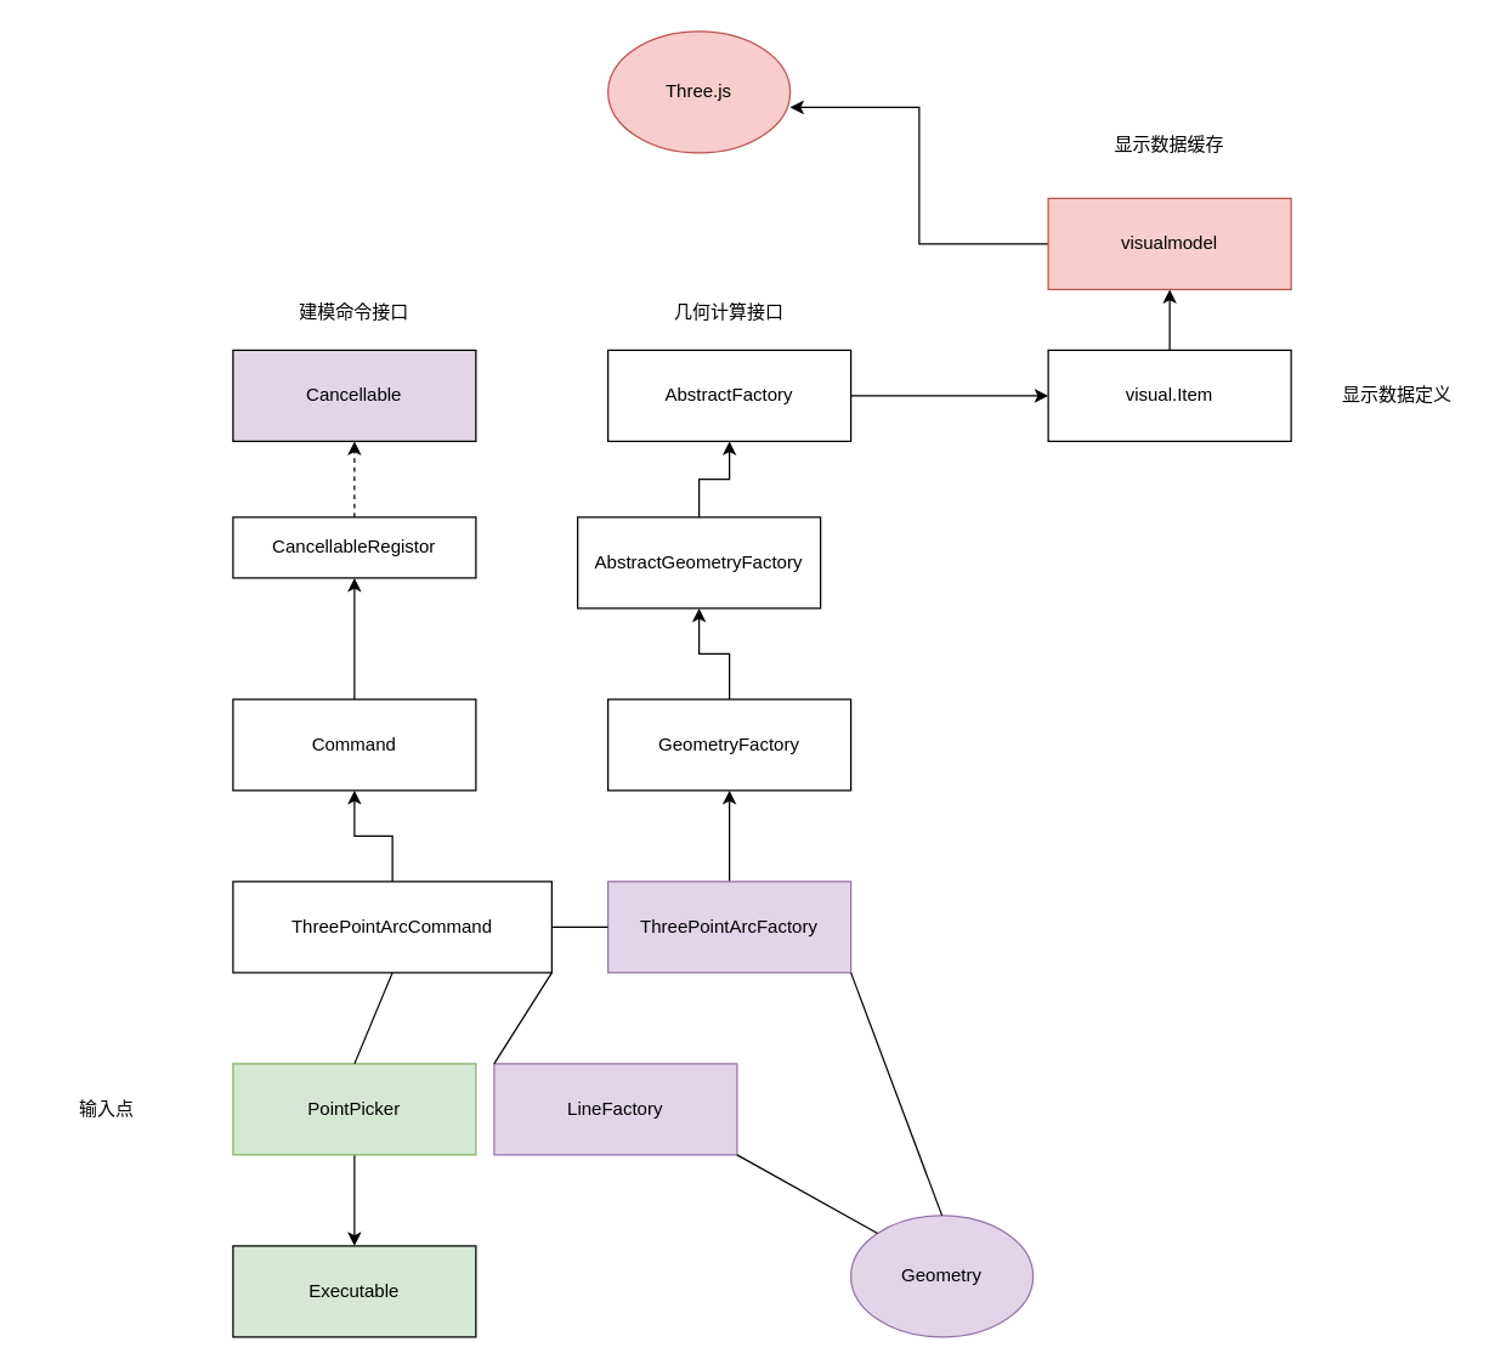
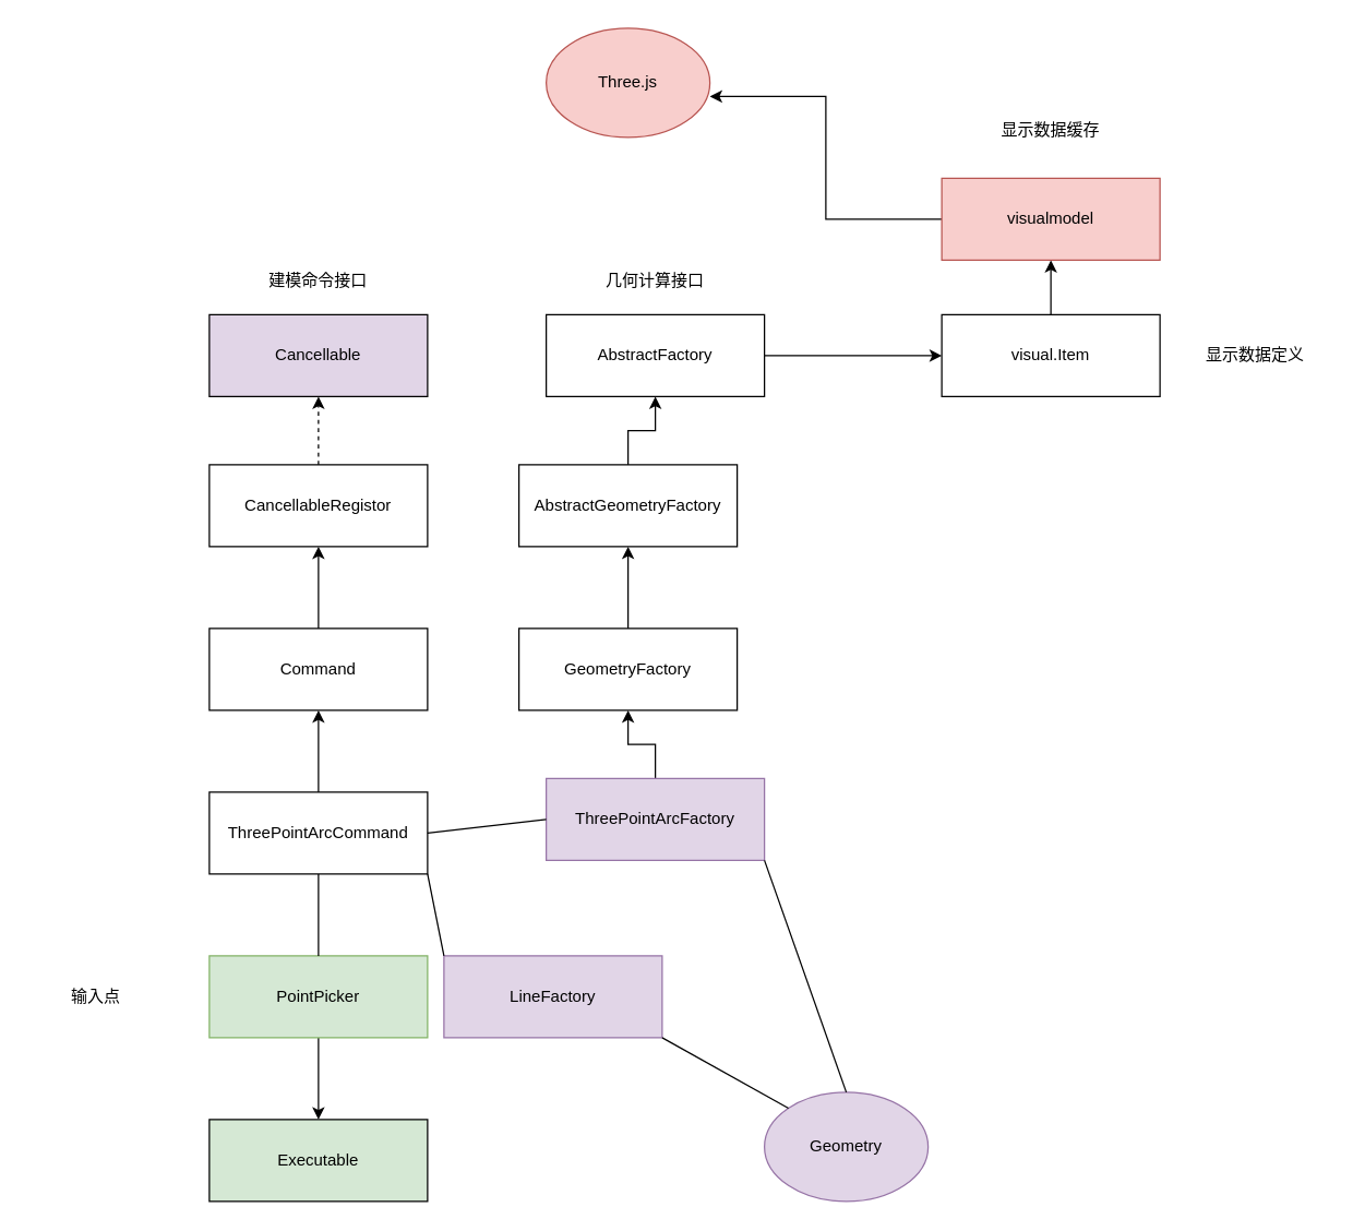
  <mxCell id="0" />
  <mxCell id="1" parent="0" />
  <mxCell id="2" style="edgeStyle=orthogonalEdgeStyle;rounded=0;orthogonalLoop=1;jettySize=auto;html=1;" edge="1" parent="1" source="3" target="5"><mxGeometry relative="1" as="geometry" /></mxCell>
- <mxCell id="3" value="ThreePointArcCommand" style="rounded=0;whiteSpace=wrap;html=1;" vertex="1" parent="1"><mxGeometry x="153" y="580" width="210" height="60" as="geometry" /></mxCell>
+ <mxCell id="3" value="ThreePointArcCommand" style="rounded=0;whiteSpace=wrap;html=1;" vertex="1" parent="1"><mxGeometry x="153" y="580" width="160" height="60" as="geometry" /></mxCell>
  <mxCell id="4" style="edgeStyle=orthogonalEdgeStyle;rounded=0;orthogonalLoop=1;jettySize=auto;html=1;" edge="1" parent="1" source="5" target="7"><mxGeometry relative="1" as="geometry" /></mxCell>
  <mxCell id="5" value="Command" style="rounded=0;whiteSpace=wrap;html=1;" vertex="1" parent="1"><mxGeometry x="153" y="460" width="160" height="60" as="geometry" /></mxCell>
  <mxCell id="6" style="edgeStyle=orthogonalEdgeStyle;rounded=0;orthogonalLoop=1;jettySize=auto;html=1;dashed=1;" edge="1" parent="1" source="7" target="8"><mxGeometry relative="1" as="geometry" /></mxCell>
- <mxCell id="7" value="CancellableRegistor" style="rounded=0;whiteSpace=wrap;html=1;" vertex="1" parent="1"><mxGeometry x="153" y="340" width="160" height="40" as="geometry" /></mxCell>
+ <mxCell id="7" value="CancellableRegistor" style="rounded=0;whiteSpace=wrap;html=1;" vertex="1" parent="1"><mxGeometry x="153" y="340" width="160" height="60" as="geometry" /></mxCell>
  <mxCell id="8" value="Cancellable" style="rounded=0;whiteSpace=wrap;html=1;fillColor=#e1d5e7;" vertex="1" parent="1"><mxGeometry x="153" y="230" width="160" height="60" as="geometry" /></mxCell>
  <mxCell id="9" style="edgeStyle=orthogonalEdgeStyle;rounded=0;orthogonalLoop=1;jettySize=auto;html=1;" edge="1" parent="1" source="10" target="12"><mxGeometry relative="1" as="geometry" /></mxCell>
- <mxCell id="10" value="ThreePointArcFactory" style="rounded=0;whiteSpace=wrap;html=1;fillColor=#e1d5e7;strokeColor=#9673a6;" vertex="1" parent="1"><mxGeometry x="400" y="580" width="160" height="60" as="geometry" /></mxCell>
+ <mxCell id="10" value="ThreePointArcFactory" style="rounded=0;whiteSpace=wrap;html=1;fillColor=#e1d5e7;strokeColor=#9673a6;" vertex="1" parent="1"><mxGeometry x="400" y="570" width="160" height="60" as="geometry" /></mxCell>
  <mxCell id="11" style="edgeStyle=orthogonalEdgeStyle;rounded=0;orthogonalLoop=1;jettySize=auto;html=1;" edge="1" parent="1" source="12" target="14"><mxGeometry relative="1" as="geometry" /></mxCell>
- <mxCell id="12" value="GeometryFactory" style="rounded=0;whiteSpace=wrap;html=1;" vertex="1" parent="1"><mxGeometry x="400" y="460" width="160" height="60" as="geometry" /></mxCell>
+ <mxCell id="12" value="GeometryFactory" style="rounded=0;whiteSpace=wrap;html=1;" vertex="1" parent="1"><mxGeometry x="380" y="460" width="160" height="60" as="geometry" /></mxCell>
  <mxCell id="13" style="edgeStyle=orthogonalEdgeStyle;rounded=0;orthogonalLoop=1;jettySize=auto;html=1;" edge="1" parent="1" source="14" target="16"><mxGeometry relative="1" as="geometry" /></mxCell>
  <mxCell id="14" value="AbstractGeometryFactory" style="rounded=0;whiteSpace=wrap;html=1;" vertex="1" parent="1"><mxGeometry x="380" y="340" width="160" height="60" as="geometry" /></mxCell>
  <mxCell id="15" style="edgeStyle=orthogonalEdgeStyle;rounded=0;orthogonalLoop=1;jettySize=auto;html=1;" edge="1" parent="1" source="16" target="19"><mxGeometry relative="1" as="geometry" /></mxCell>
  <mxCell id="16" value="AbstractFactory" style="rounded=0;whiteSpace=wrap;html=1;" vertex="1" parent="1"><mxGeometry x="400" y="230" width="160" height="60" as="geometry" /></mxCell>
  <mxCell id="17" value="Three.js" style="ellipse;whiteSpace=wrap;html=1;fillColor=#f8cecc;strokeColor=#b85450;" vertex="1" parent="1"><mxGeometry x="400" y="20" width="120" height="80" as="geometry" /></mxCell>
  <mxCell id="18" style="edgeStyle=orthogonalEdgeStyle;rounded=0;orthogonalLoop=1;jettySize=auto;html=1;" edge="1" parent="1" source="19" target="21"><mxGeometry relative="1" as="geometry" /></mxCell>
  <mxCell id="19" value="visual.Item" style="rounded=0;whiteSpace=wrap;html=1;" vertex="1" parent="1"><mxGeometry x="690" y="230" width="160" height="60" as="geometry" /></mxCell>
  <mxCell id="20" style="edgeStyle=orthogonalEdgeStyle;rounded=0;orthogonalLoop=1;jettySize=auto;html=1;entryX=1;entryY=0.625;entryDx=0;entryDy=0;entryPerimeter=0;" edge="1" parent="1" source="21" target="17"><mxGeometry relative="1" as="geometry" /></mxCell>
  <mxCell id="21" value="visualmodel" style="rounded=0;whiteSpace=wrap;html=1;fillColor=#f8cecc;strokeColor=#b85450;" vertex="1" parent="1"><mxGeometry x="690" y="130" width="160" height="60" as="geometry" /></mxCell>
  <mxCell id="22" value="" style="endArrow=none;html=1;rounded=0;entryX=0;entryY=0.5;entryDx=0;entryDy=0;exitX=1;exitY=0.5;exitDx=0;exitDy=0;" edge="1" parent="1" source="3" target="10"><mxGeometry width="50" height="50" relative="1" as="geometry"><mxPoint x="470" y="480" as="sourcePoint" /><mxPoint x="520" y="430" as="targetPoint" /></mxGeometry></mxCell>
  <mxCell id="23" value="几何计算接口" style="text;html=1;strokeColor=none;fillColor=none;align=center;verticalAlign=middle;whiteSpace=wrap;rounded=0;" vertex="1" parent="1"><mxGeometry x="430" y="190" width="100" height="30" as="geometry" /></mxCell>
  <mxCell id="24" value="建模命令接口" style="text;html=1;strokeColor=none;fillColor=none;align=center;verticalAlign=middle;whiteSpace=wrap;rounded=0;" vertex="1" parent="1"><mxGeometry x="183" y="190" width="100" height="30" as="geometry" /></mxCell>
  <mxCell id="25" value="显示数据缓存" style="text;html=1;strokeColor=none;fillColor=none;align=center;verticalAlign=middle;whiteSpace=wrap;rounded=0;" vertex="1" parent="1"><mxGeometry x="720" y="80" width="100" height="30" as="geometry" /></mxCell>
  <mxCell id="26" value="显示数据定义" style="text;html=1;strokeColor=none;fillColor=none;align=center;verticalAlign=middle;whiteSpace=wrap;rounded=0;" vertex="1" parent="1"><mxGeometry x="870" y="245" width="100" height="30" as="geometry" /></mxCell>
  <mxCell id="27" style="edgeStyle=orthogonalEdgeStyle;rounded=0;orthogonalLoop=1;jettySize=auto;html=1;" edge="1" parent="1" source="28" target="30"><mxGeometry relative="1" as="geometry" /></mxCell>
  <mxCell id="28" value="PointPicker" style="rounded=0;whiteSpace=wrap;html=1;fillColor=#d5e8d4;strokeColor=#82b366;" vertex="1" parent="1"><mxGeometry x="153" y="700" width="160" height="60" as="geometry" /></mxCell>
  <mxCell id="29" value="" style="endArrow=none;html=1;rounded=0;entryX=0.5;entryY=0;entryDx=0;entryDy=0;exitX=0.5;exitY=1;exitDx=0;exitDy=0;" edge="1" parent="1" source="3" target="28"><mxGeometry width="50" height="50" relative="1" as="geometry"><mxPoint x="323" y="620" as="sourcePoint" /><mxPoint x="410" y="620" as="targetPoint" /></mxGeometry></mxCell>
  <mxCell id="30" value="Executable" style="rounded=0;whiteSpace=wrap;html=1;fillColor=#d5e8d4;" vertex="1" parent="1"><mxGeometry x="153" y="820" width="160" height="60" as="geometry" /></mxCell>
  <mxCell id="31" value="输入点" style="text;html=1;strokeColor=none;fillColor=none;align=center;verticalAlign=middle;whiteSpace=wrap;rounded=0;" vertex="1" parent="1"><mxGeometry x="20" y="715" width="100" height="30" as="geometry" /></mxCell>
  <mxCell id="32" value="LineFactory" style="rounded=0;whiteSpace=wrap;html=1;fillColor=#e1d5e7;strokeColor=#9673a6;" vertex="1" parent="1"><mxGeometry x="325" y="700" width="160" height="60" as="geometry" /></mxCell>
  <mxCell id="33" value="" style="endArrow=none;html=1;rounded=0;entryX=0;entryY=0;entryDx=0;entryDy=0;exitX=1;exitY=1;exitDx=0;exitDy=0;" edge="1" parent="1" source="3" target="32"><mxGeometry width="50" height="50" relative="1" as="geometry"><mxPoint x="243" y="650" as="sourcePoint" /><mxPoint x="243" y="710" as="targetPoint" /></mxGeometry></mxCell>
  <mxCell id="34" value="Geometry" style="ellipse;whiteSpace=wrap;html=1;fillColor=#e1d5e7;strokeColor=#9673a6;" vertex="1" parent="1"><mxGeometry x="560" y="800" width="120" height="80" as="geometry" /></mxCell>
  <mxCell id="35" value="" style="endArrow=none;html=1;rounded=0;entryX=1;entryY=1;entryDx=0;entryDy=0;exitX=0;exitY=0;exitDx=0;exitDy=0;" edge="1" parent="1" source="34" target="32"><mxGeometry width="50" height="50" relative="1" as="geometry"><mxPoint x="470" y="760" as="sourcePoint" /><mxPoint x="520" y="710" as="targetPoint" /></mxGeometry></mxCell>
  <mxCell id="36" value="" style="endArrow=none;html=1;rounded=0;entryX=1;entryY=1;entryDx=0;entryDy=0;exitX=0.5;exitY=0;exitDx=0;exitDy=0;" edge="1" parent="1" source="34" target="10"><mxGeometry width="50" height="50" relative="1" as="geometry"><mxPoint x="587.574" y="821.716" as="sourcePoint" /><mxPoint x="570" y="770" as="targetPoint" /></mxGeometry></mxCell>
